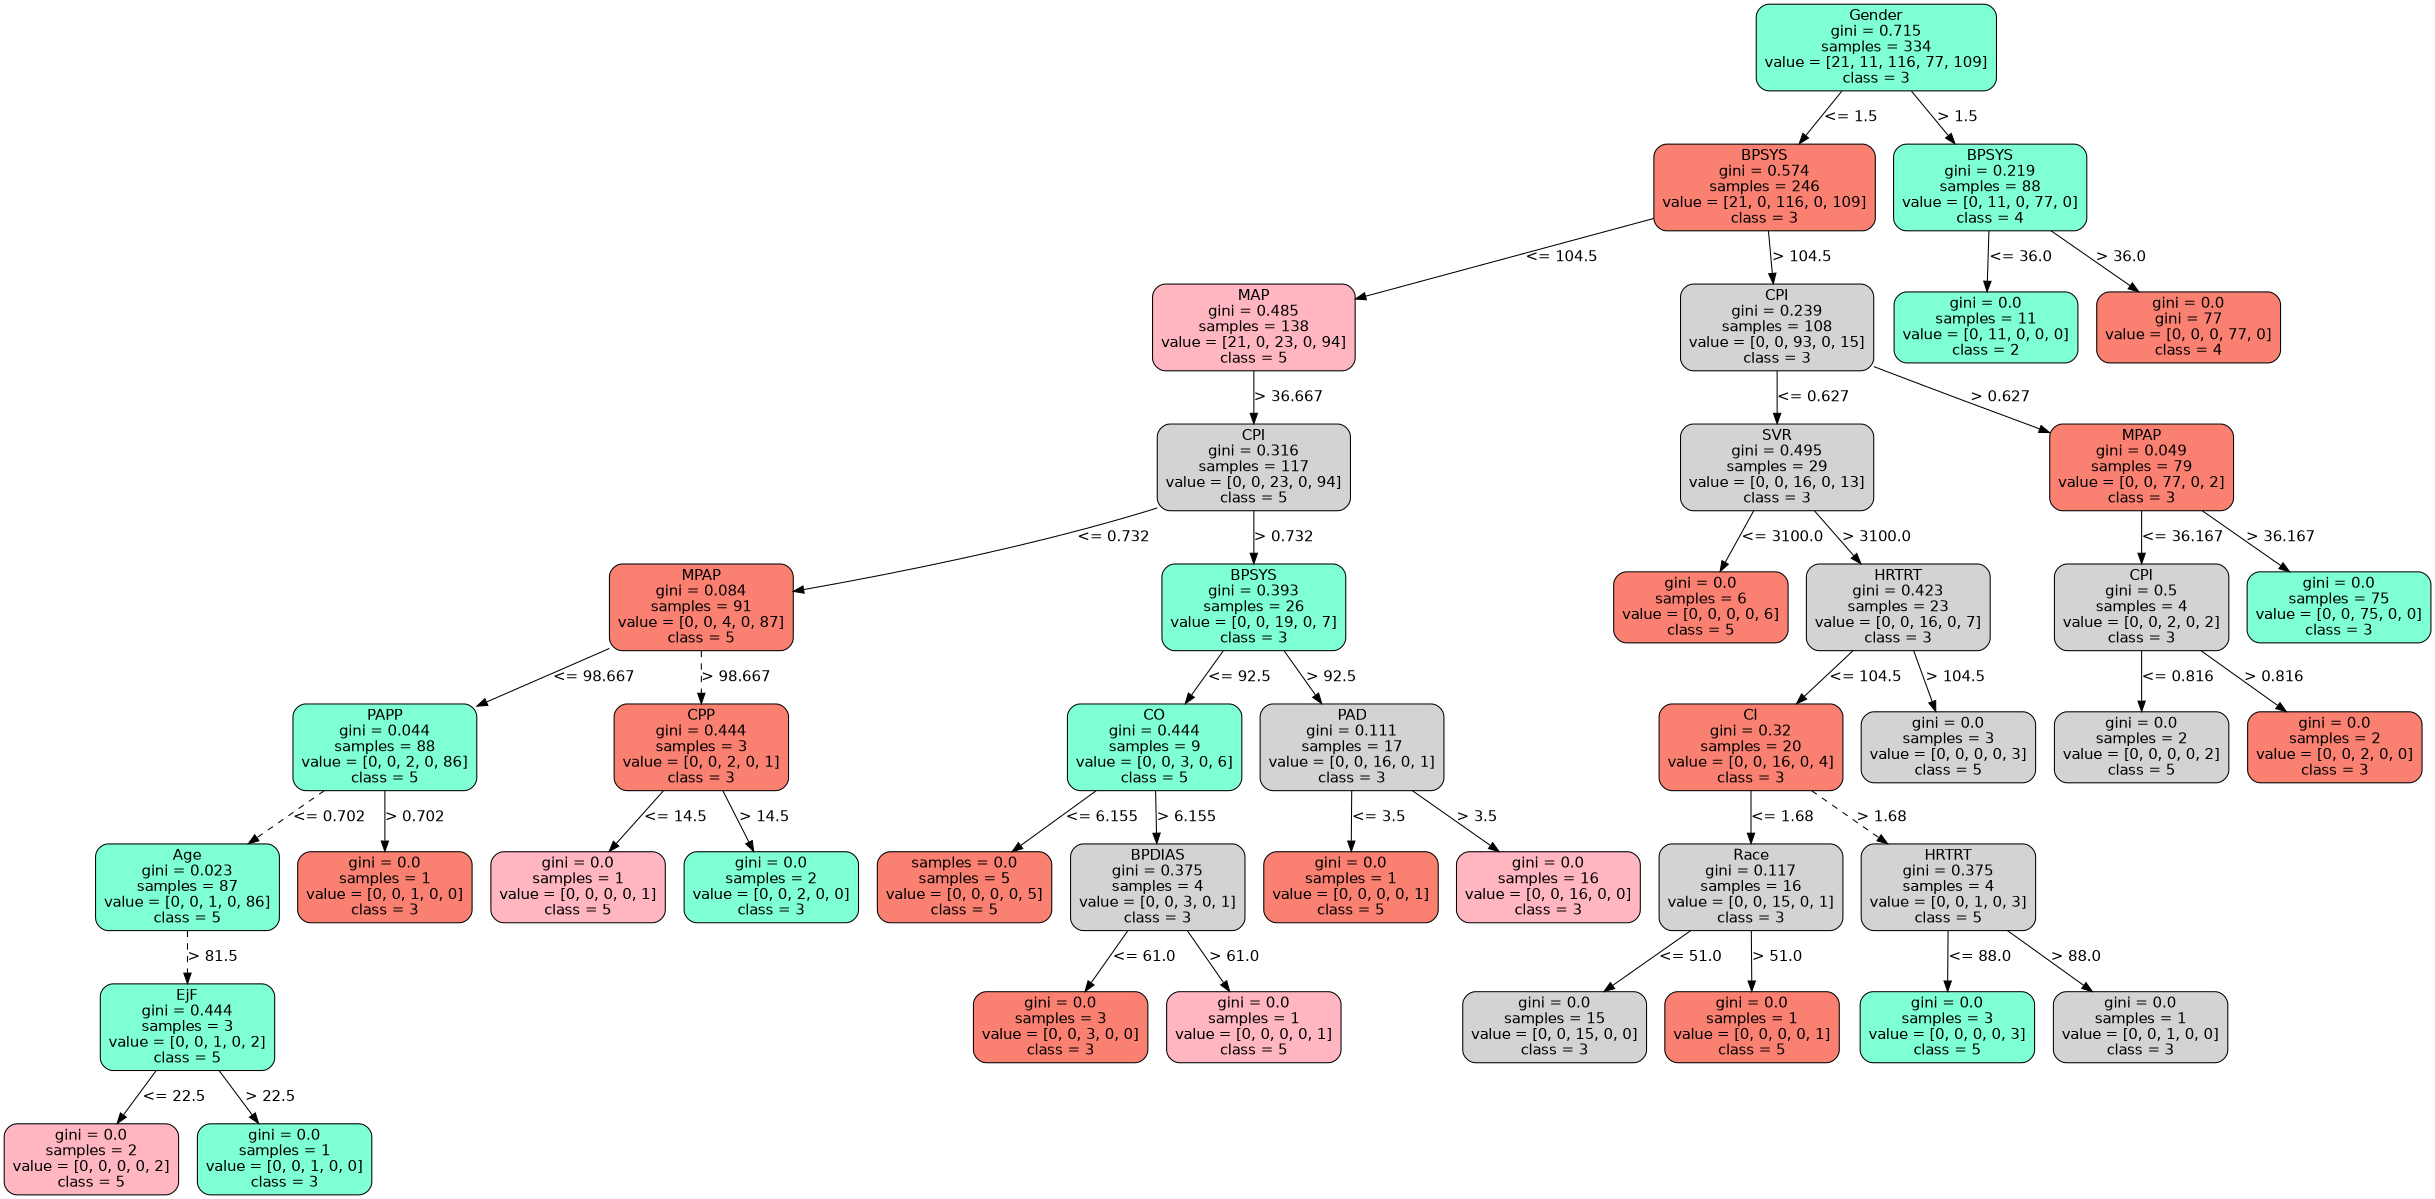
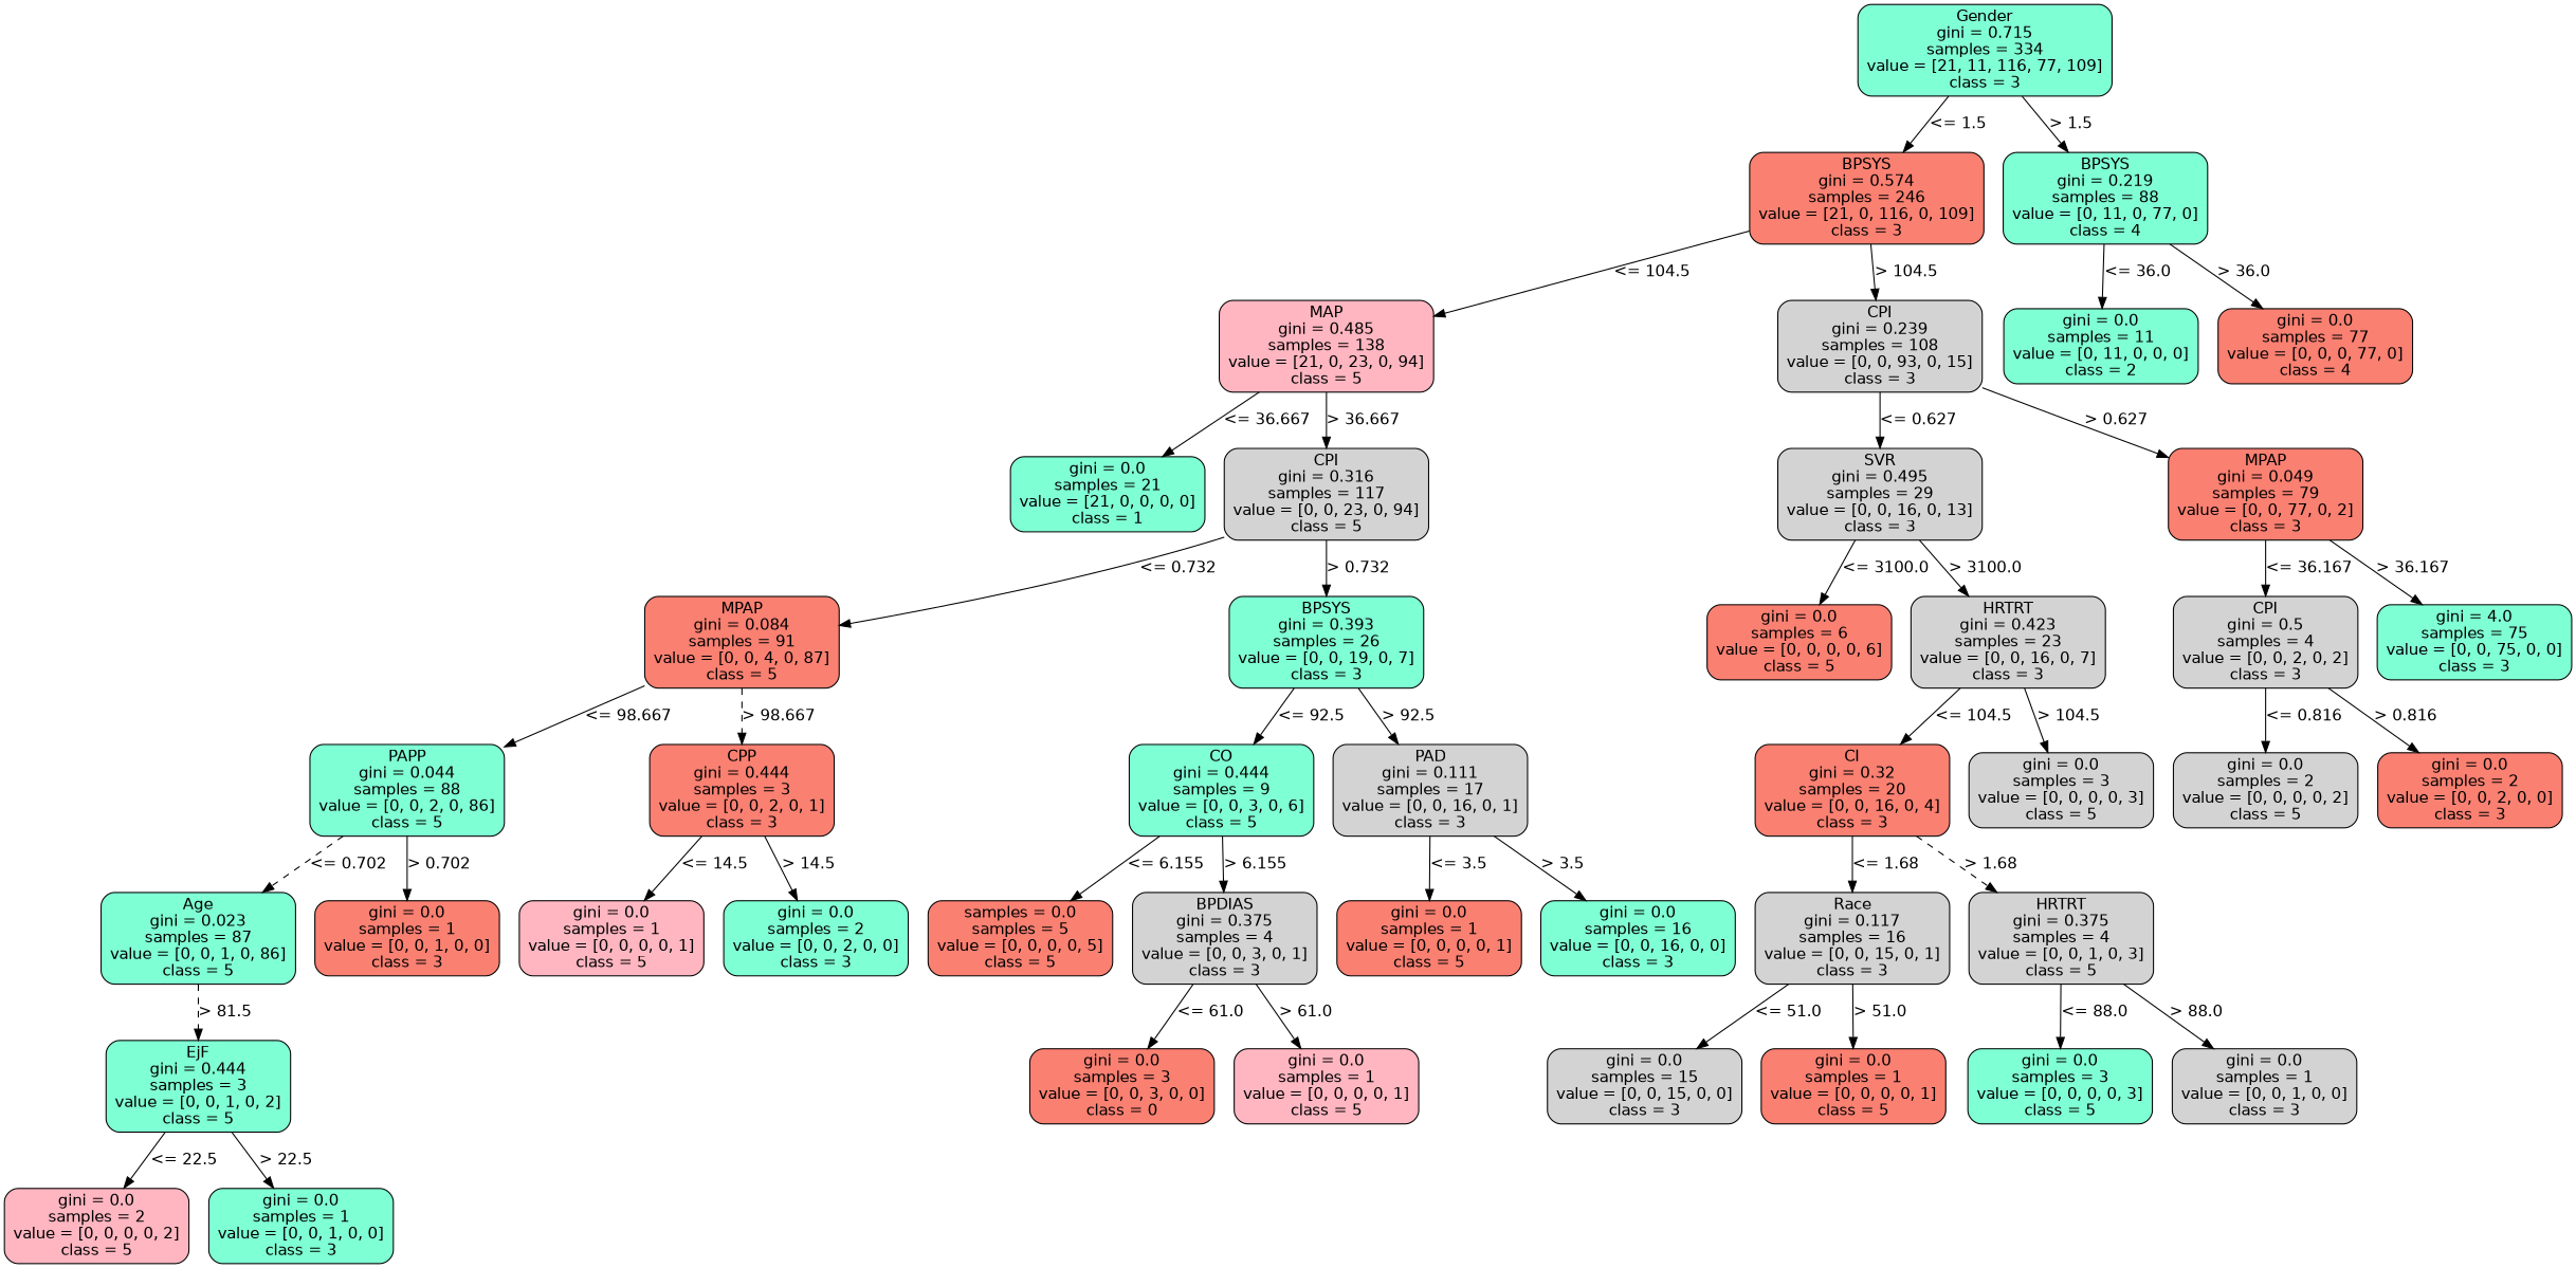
  strict digraph {
    node [color=black fillcolor=aquamarine fontname=helvetica shape=box style="filled, rounded"]
    edge [fontname=helvetica op=">" param=104.5 style=solid]
    n1 [height=1.1528 label="Gender\ngini = 0.715\nsamples = 334\nvalue = [21, 11, 116, 77, 109]\nclass = 3" width=2.6667]
    n2 [fillcolor=salmon height=1.1528 label="BPSYS\ngini = 0.574\nsamples = 246\nvalue = [21, 0, 116, 0, 109]\nclass = 3" width=2.4583]
    n3 [height=1.1528 label="BPSYS\ngini = 0.219\nsamples = 88\nvalue = [0, 11, 0, 77, 0]\nclass = 4" width=2.1528]
    n4 [fillcolor=lightpink height=1.1528 label="MAP\ngini = 0.485\nsamples = 138\nvalue = [21, 0, 23, 0, 94]\nclass = 5" width=2.25]
    n5 [fillcolor=lightgrey height=1.1528 label="CPI\ngini = 0.239\nsamples = 108\nvalue = [0, 0, 93, 0, 15]\nclass = 3" width=2.1528]
    n6 [height=0.94444 label="gini = 0.0\nsamples = 11\nvalue = [0, 11, 0, 0, 0]\nclass = 2" width=2.0417]
-   n7 [fillcolor=salmon height=0.94444 label="gini = 0.0\ngini = 77\nvalue = [0, 0, 0, 77, 0]\nclass = 4" width=2.0417]
+   n7 [fillcolor=salmon height=0.94444 label="gini = 0.0\nsamples = 77\nvalue = [0, 0, 0, 77, 0]\nclass = 4" width=2.0417]
+   n8 [height=0.94444 label="gini = 0.0\nsamples = 21\nvalue = [21, 0, 0, 0, 0]\nclass = 1" width=2.0417]
    n9 [fillcolor=lightgrey height=1.1528 label="CPI\ngini = 0.316\nsamples = 117\nvalue = [0, 0, 23, 0, 94]\nclass = 5" width=2.1528]
    n10 [fillcolor=lightgrey height=1.1528 label="SVR\ngini = 0.495\nsamples = 29\nvalue = [0, 0, 16, 0, 13]\nclass = 3" width=2.1528]
    n11 [fillcolor=salmon height=1.1528 label="MPAP\ngini = 0.049\nsamples = 79\nvalue = [0, 0, 77, 0, 2]\nclass = 3" width=2.0417]
    n12 [fillcolor=salmon height=1.1528 label="MPAP\ngini = 0.084\nsamples = 91\nvalue = [0, 0, 4, 0, 87]\nclass = 5" width=2.0417]
    n13 [height=1.1528 label="BPSYS\ngini = 0.393\nsamples = 26\nvalue = [0, 0, 19, 0, 7]\nclass = 3" width=2.0417]
    n14 [fillcolor=salmon height=0.94444 label="gini = 0.0\nsamples = 6\nvalue = [0, 0, 0, 0, 6]\nclass = 5" width=1.9444]
    n15 [fillcolor=lightgrey height=1.1528 label="HRTRT\ngini = 0.423\nsamples = 23\nvalue = [0, 0, 16, 0, 7]\nclass = 3" width=2.0417]
    n16 [fillcolor=lightgrey height=1.1528 label="CPI\ngini = 0.5\nsamples = 4\nvalue = [0, 0, 2, 0, 2]\nclass = 3" width=1.9444]
-   n17 [height=0.94444 label="gini = 0.0\nsamples = 75\nvalue = [0, 0, 75, 0, 0]\nclass = 3" width=2.0417]
+   n17 [height=0.94444 label="gini = 4.0\nsamples = 75\nvalue = [0, 0, 75, 0, 0]\nclass = 3" width=2.0417]
    n18 [height=1.1528 label="PAPP\ngini = 0.044\nsamples = 88\nvalue = [0, 0, 2, 0, 86]\nclass = 5" width=2.0417]
    n19 [fillcolor=salmon height=1.1528 label="CPP\ngini = 0.444\nsamples = 3\nvalue = [0, 0, 2, 0, 1]\nclass = 3" width=1.9444]
    n20 [height=1.1528 label="CO\ngini = 0.444\nsamples = 9\nvalue = [0, 0, 3, 0, 6]\nclass = 5" width=1.9444]
    n21 [fillcolor=lightgrey height=1.1528 label="PAD\ngini = 0.111\nsamples = 17\nvalue = [0, 0, 16, 0, 1]\nclass = 3" width=2.0417]
    n22 [height=1.1528 label="Age\ngini = 0.023\nsamples = 87\nvalue = [0, 0, 1, 0, 86]\nclass = 5" width=2.0417]
    n23 [fillcolor=salmon height=0.94444 label="gini = 0.0\nsamples = 1\nvalue = [0, 0, 1, 0, 0]\nclass = 3" width=1.9444]
    n24 [fillcolor=lightpink height=0.94444 label="gini = 0.0\nsamples = 1\nvalue = [0, 0, 0, 0, 1]\nclass = 5" width=1.9444]
    n25 [height=0.94444 label="gini = 0.0\nsamples = 2\nvalue = [0, 0, 2, 0, 0]\nclass = 3" width=1.9444]
    n26 [fillcolor=salmon height=0.94444 label="samples = 0.0\nsamples = 5\nvalue = [0, 0, 0, 0, 5]\nclass = 5" width=1.9444]
    n27 [fillcolor=lightgrey height=1.1528 label="BPDIAS\ngini = 0.375\nsamples = 4\nvalue = [0, 0, 3, 0, 1]\nclass = 3" width=1.9444]
    n28 [fillcolor=salmon height=0.94444 label="gini = 0.0\nsamples = 1\nvalue = [0, 0, 0, 0, 1]\nclass = 5" width=1.9444]
-   n29 [fillcolor=lightpink height=0.94444 label="gini = 0.0\nsamples = 16\nvalue = [0, 0, 16, 0, 0]\nclass = 3" width=2.0417]
+   n29 [height=0.94444 label="gini = 0.0\nsamples = 16\nvalue = [0, 0, 16, 0, 0]\nclass = 3" width=2.0417]
    n30 [height=1.1528 label="EjF\ngini = 0.444\nsamples = 3\nvalue = [0, 0, 1, 0, 2]\nclass = 5" width=1.9444]
    n31 [fillcolor=lightpink height=0.94444 label="gini = 0.0\nsamples = 2\nvalue = [0, 0, 0, 0, 2]\nclass = 5" width=1.9444]
    n32 [height=0.94444 label="gini = 0.0\nsamples = 1\nvalue = [0, 0, 1, 0, 0]\nclass = 3" width=1.9444]
-   n33 [fillcolor=salmon height=0.94444 label="gini = 0.0\nsamples = 3\nvalue = [0, 0, 3, 0, 0]\nclass = 3" width=1.9444]
+   n33 [fillcolor=salmon height=0.94444 label="gini = 0.0\nsamples = 3\nvalue = [0, 0, 3, 0, 0]\nclass = 0" width=1.9444]
    n34 [fillcolor=lightpink height=0.94444 label="gini = 0.0\nsamples = 1\nvalue = [0, 0, 0, 0, 1]\nclass = 5" width=1.9444]
    n35 [fillcolor=salmon height=1.1528 label="CI\ngini = 0.32\nsamples = 20\nvalue = [0, 0, 16, 0, 4]\nclass = 3" width=2.0417]
    n36 [fillcolor=lightgrey height=0.94444 label="gini = 0.0\nsamples = 3\nvalue = [0, 0, 0, 0, 3]\nclass = 5" width=1.9444]
    n37 [fillcolor=lightgrey height=0.94444 label="gini = 0.0\nsamples = 2\nvalue = [0, 0, 0, 0, 2]\nclass = 5" width=1.9444]
    n38 [fillcolor=salmon height=0.94444 label="gini = 0.0\nsamples = 2\nvalue = [0, 0, 2, 0, 0]\nclass = 3" width=1.9444]
    n39 [fillcolor=lightgrey height=1.1528 label="Race\ngini = 0.117\nsamples = 16\nvalue = [0, 0, 15, 0, 1]\nclass = 3" width=2.0417]
    n40 [fillcolor=lightgrey height=1.1528 label="HRTRT\ngini = 0.375\nsamples = 4\nvalue = [0, 0, 1, 0, 3]\nclass = 5" width=1.9444]
    n41 [fillcolor=lightgrey height=0.94444 label="gini = 0.0\nsamples = 15\nvalue = [0, 0, 15, 0, 0]\nclass = 3" width=2.0417]
    n42 [fillcolor=salmon height=0.94444 label="gini = 0.0\nsamples = 1\nvalue = [0, 0, 0, 0, 1]\nclass = 5" width=1.9444]
    n43 [height=0.94444 label="gini = 0.0\nsamples = 3\nvalue = [0, 0, 0, 0, 3]\nclass = 5" width=1.9444]
    n44 [fillcolor=lightgrey height=0.94444 label="gini = 0.0\nsamples = 1\nvalue = [0, 0, 1, 0, 0]\nclass = 3" width=1.9444]
    n1 -> n2 [label="<= 1.5" labelangle=45 labeldistance=2.5 op="<=" param=1.5]
    n1 -> n3 [label="> 1.5" labelangle=-45 labeldistance=2.5 param=1.5]
    n2 -> n4 [label="<= 104.5" op="<="]
    n2 -> n5 [label="> 104.5"]
    n3 -> n6 [label="<= 36.0" op="<=" param=36.0]
    n3 -> n7 [label="> 36.0" param=36.0]
+   n4 -> n8 [label="<= 36.667" op="<=" param=36.667]
    n4 -> n9 [label="> 36.667" param=36.667]
    n5 -> n10 [label="<= 0.627" op="<=" param=0.627]
    n5 -> n11 [label="> 0.627" param=0.627]
    n9 -> n12 [label="<= 0.732" op="<=" param=0.732]
    n9 -> n13 [label="> 0.732" param=0.732]
    n10 -> n14 [label="<= 3100.0" op="<=" param=3100.0]
    n10 -> n15 [label="> 3100.0" param=3100.0]
    n11 -> n16 [label="<= 36.167" op="<=" param=36.167]
    n11 -> n17 [label="> 36.167" param=36.167]
    n12 -> n18 [label="<= 98.667" op="<=" param=98.667]
    n12 -> n19 [label="> 98.667" param=98.667 style=dashed]
    n13 -> n20 [label="<= 92.5" op="<=" param=92.5]
    n13 -> n21 [label="> 92.5" param=92.5]
    n15 -> n35 [label="<= 104.5" op="<="]
    n15 -> n36 [label="> 104.5"]
    n16 -> n37 [label="<= 0.816" op="<=" param=0.816]
    n16 -> n38 [label="> 0.816" param=0.816]
    n18 -> n22 [label="<= 0.702" op="<=" param=0.702 style=dashed]
    n18 -> n23 [label="> 0.702" param=0.702]
    n19 -> n24 [label="<= 14.5" op="<=" param=14.5]
    n19 -> n25 [label="> 14.5" param=14.5]
    n20 -> n26 [label="<= 6.155" op="<=" param=6.155]
    n20 -> n27 [label="> 6.155" param=6.155]
    n21 -> n28 [label="<= 3.5" op="<=" param=3.5]
    n21 -> n29 [label="> 3.5" param=3.5]
    n22 -> n30 [label="> 81.5" param=81.5 style=dashed]
    n27 -> n33 [label="<= 61.0" op="<=" param=61.0]
    n27 -> n34 [label="> 61.0" param=61.0]
    n30 -> n31 [label="<= 22.5" op="<=" param=22.5]
    n30 -> n32 [label="> 22.5" param=22.5]
    n35 -> n39 [label="<= 1.68" op="<=" param=1.68]
    n35 -> n40 [label="> 1.68" param=1.68 style=dashed]
    n39 -> n41 [label="<= 51.0" op="<=" param=51.0]
    n39 -> n42 [label="> 51.0" param=51.0]
    n40 -> n43 [label="<= 88.0" op="<=" param=88.0]
    n40 -> n44 [label="> 88.0" param=88.0]
  }
